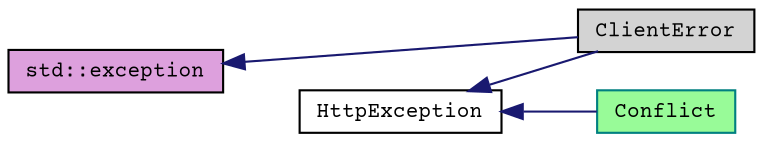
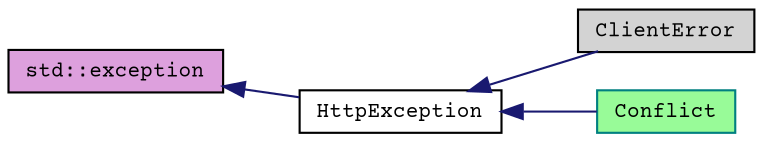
  digraph {
    fontname="Courier Prime"
    rankdir=LR
    node [color=black fontname="Courier Prime" fontsize=10 shape=record style=filled]
    edge [color=midnightblue dir=back fontname="Courier Prime" fontsize=10 labelfontname=Helvetica labelfontsize=10 style=solid]
    n1 [color=teal fillcolor=palegreen fontcolor=black height=0.2 label=Conflict width=0.4]
    n2 [fillcolor=lightgrey height=0.2 label=ClientError width=0.4]
    n3 [fillcolor=white height=0.2 label=HttpException width=0.4]
    n4 [fillcolor=plum height=0.2 label="std::exception" width=0.4]
    n3 -> n1
    n3 -> n2
-   n4 -> n2
+   n4 -> n3
  }
